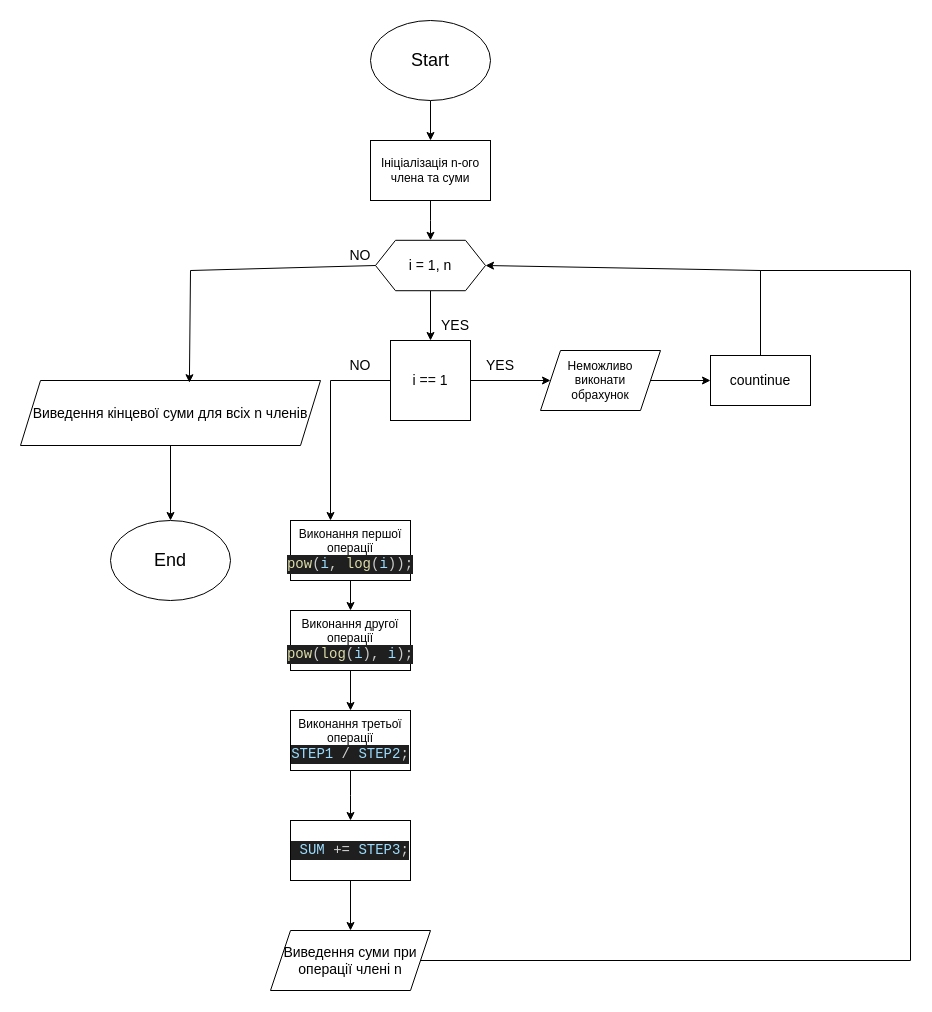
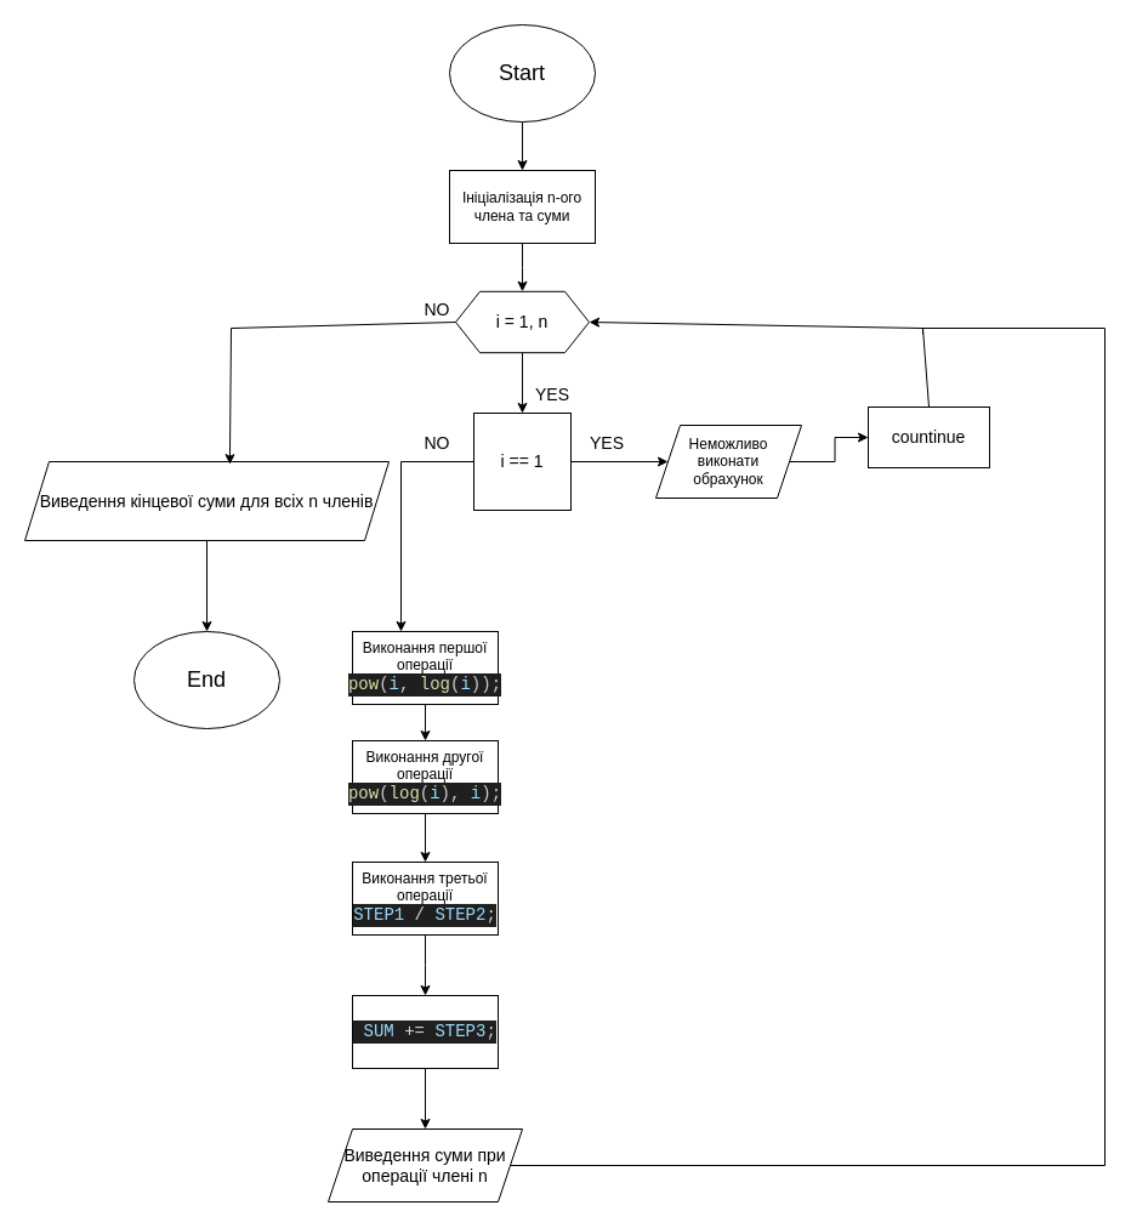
  <mxCell id="0" />
  <mxCell id="1" parent="0" />
  <mxCell id="2" value="" style="edgeStyle=orthogonalEdgeStyle;rounded=0;orthogonalLoop=1;jettySize=auto;html=1;" edge="1" parent="1" source="3" target="5"><mxGeometry relative="1" as="geometry" /></mxCell>
  <mxCell id="3" value="&lt;font style=&quot;font-size: 18px;&quot;&gt;Start&lt;/font&gt;" style="ellipse;whiteSpace=wrap;html=1;" vertex="1" parent="1"><mxGeometry x="370" y="20" width="120" height="80" as="geometry" /></mxCell>
  <mxCell id="4" value="" style="edgeStyle=orthogonalEdgeStyle;rounded=0;orthogonalLoop=1;jettySize=auto;html=1;" edge="1" parent="1" source="5" target="7"><mxGeometry relative="1" as="geometry" /></mxCell>
  <mxCell id="5" value="Ініціалізація&amp;nbsp;n-ого члена та суми" style="rounded=0;whiteSpace=wrap;html=1;" vertex="1" parent="1"><mxGeometry x="370" y="140" width="120" height="60" as="geometry" /></mxCell>
  <mxCell id="6" value="" style="edgeStyle=orthogonalEdgeStyle;rounded=0;orthogonalLoop=1;jettySize=auto;html=1;" edge="1" parent="1" source="7" target="9"><mxGeometry relative="1" as="geometry" /></mxCell>
  <mxCell id="7" value="&lt;span style=&quot;font-size: 14px;&quot;&gt;i = 1, n&lt;/span&gt;" style="shape=hexagon;perimeter=hexagonPerimeter2;whiteSpace=wrap;html=1;fixedSize=1;" vertex="1" parent="1"><mxGeometry x="375" y="239.8" width="110" height="50.41" as="geometry" /></mxCell>
  <mxCell id="8" value="" style="edgeStyle=orthogonalEdgeStyle;rounded=0;orthogonalLoop=1;jettySize=auto;html=1;" edge="1" parent="1" source="9" target="11"><mxGeometry relative="1" as="geometry" /></mxCell>
  <mxCell id="9" value="&lt;font style=&quot;font-size: 14px;&quot;&gt;i == 1&lt;/font&gt;" style="whiteSpace=wrap;html=1;rounded=0;" vertex="1" parent="1"><mxGeometry x="390" y="340" width="80" height="80" as="geometry" /></mxCell>
  <mxCell id="10" value="" style="edgeStyle=orthogonalEdgeStyle;rounded=0;orthogonalLoop=1;jettySize=auto;html=1;" edge="1" parent="1" source="11" target="13"><mxGeometry relative="1" as="geometry" /></mxCell>
  <mxCell id="11" value="Неможливо виконати &lt;br&gt;обрахунок" style="shape=parallelogram;perimeter=parallelogramPerimeter;whiteSpace=wrap;html=1;fixedSize=1;" vertex="1" parent="1"><mxGeometry x="540" y="350" width="120" height="60" as="geometry" /></mxCell>
  <mxCell id="12" value="&lt;font style=&quot;font-size: 14px;&quot;&gt;YES&lt;/font&gt;" style="text;strokeColor=none;align=center;fillColor=none;html=1;verticalAlign=middle;whiteSpace=wrap;rounded=0;" vertex="1" parent="1"><mxGeometry x="470" y="350" width="60" height="30" as="geometry" /></mxCell>
- <mxCell id="13" value="&lt;font style=&quot;font-size: 14px;&quot;&gt;countinue&lt;/font&gt;" style="rounded=0;whiteSpace=wrap;html=1;" vertex="1" parent="1"><mxGeometry x="710" y="355" width="100" height="50" as="geometry" /></mxCell>
+ <mxCell id="13" value="&lt;font style=&quot;font-size: 14px;&quot;&gt;countinue&lt;/font&gt;" style="rounded=0;whiteSpace=wrap;html=1;" vertex="1" parent="1"><mxGeometry x="715" y="335" width="100" height="50" as="geometry" /></mxCell>
  <mxCell id="14" value="" style="endArrow=none;html=1;rounded=0;exitX=0.5;exitY=0;exitDx=0;exitDy=0;" edge="1" parent="1" source="13"><mxGeometry width="50" height="50" relative="1" as="geometry"><mxPoint x="660" y="370" as="sourcePoint" /><mxPoint x="760" y="270" as="targetPoint" /></mxGeometry></mxCell>
  <mxCell id="15" value="" style="endArrow=classic;html=1;rounded=0;entryX=1;entryY=0.5;entryDx=0;entryDy=0;" edge="1" parent="1" target="7"><mxGeometry width="50" height="50" relative="1" as="geometry"><mxPoint x="760" y="275" as="sourcePoint" /><mxPoint x="710" y="320" as="targetPoint" /><Array as="points"><mxPoint x="760" y="270" /></Array></mxGeometry></mxCell>
  <mxCell id="16" value="" style="endArrow=none;html=1;rounded=0;entryX=0;entryY=0.5;entryDx=0;entryDy=0;" edge="1" parent="1" target="9"><mxGeometry width="50" height="50" relative="1" as="geometry"><mxPoint x="330" y="380" as="sourcePoint" /><mxPoint x="380" y="380" as="targetPoint" /></mxGeometry></mxCell>
  <mxCell id="17" value="" style="edgeStyle=orthogonalEdgeStyle;rounded=0;orthogonalLoop=1;jettySize=auto;html=1;" edge="1" parent="1" source="18" target="20"><mxGeometry relative="1" as="geometry" /></mxCell>
  <mxCell id="18" value="Виконання першої операції&lt;br&gt;&lt;div style=&quot;color: rgb(204, 204, 204); background-color: rgb(31, 31, 31); font-family: Consolas, &amp;quot;Courier New&amp;quot;, monospace; font-size: 14px; line-height: 19px; white-space: pre;&quot;&gt;&lt;span style=&quot;color: #dcdcaa;&quot;&gt;pow&lt;/span&gt;(&lt;span style=&quot;color: #9cdcfe;&quot;&gt;i&lt;/span&gt;, &lt;span style=&quot;color: #dcdcaa;&quot;&gt;log&lt;/span&gt;(&lt;span style=&quot;color: #9cdcfe;&quot;&gt;i&lt;/span&gt;));&lt;/div&gt;" style="rounded=0;whiteSpace=wrap;html=1;" vertex="1" parent="1"><mxGeometry x="290" y="520" width="120" height="60" as="geometry" /></mxCell>
  <mxCell id="19" value="" style="edgeStyle=orthogonalEdgeStyle;rounded=0;orthogonalLoop=1;jettySize=auto;html=1;" edge="1" parent="1" source="20" target="22"><mxGeometry relative="1" as="geometry" /></mxCell>
  <mxCell id="20" value="Виконання другої операції&lt;br&gt;&lt;div style=&quot;color: rgb(204, 204, 204); background-color: rgb(31, 31, 31); font-family: Consolas, &amp;quot;Courier New&amp;quot;, monospace; font-size: 14px; line-height: 19px; white-space: pre;&quot;&gt;&lt;span style=&quot;color: #dcdcaa;&quot;&gt;pow&lt;/span&gt;(&lt;span style=&quot;color: #dcdcaa;&quot;&gt;log&lt;/span&gt;(&lt;span style=&quot;color: #9cdcfe;&quot;&gt;i&lt;/span&gt;), &lt;span style=&quot;color: #9cdcfe;&quot;&gt;i&lt;/span&gt;);&lt;/div&gt;" style="rounded=0;whiteSpace=wrap;html=1;" vertex="1" parent="1"><mxGeometry x="290" y="610" width="120" height="60" as="geometry" /></mxCell>
  <mxCell id="21" value="" style="edgeStyle=orthogonalEdgeStyle;rounded=0;orthogonalLoop=1;jettySize=auto;html=1;" edge="1" parent="1" source="22"><mxGeometry relative="1" as="geometry"><mxPoint x="350" y="820" as="targetPoint" /></mxGeometry></mxCell>
  <mxCell id="22" value="Виконання третьої операції&lt;br&gt;&lt;div style=&quot;color: rgb(204, 204, 204); background-color: rgb(31, 31, 31); font-family: Consolas, &amp;quot;Courier New&amp;quot;, monospace; font-size: 14px; line-height: 19px; white-space: pre;&quot;&gt;&lt;span style=&quot;color: #9cdcfe;&quot;&gt;STEP1&lt;/span&gt; &lt;span style=&quot;color: #d4d4d4;&quot;&gt;/&lt;/span&gt; &lt;span style=&quot;color: #9cdcfe;&quot;&gt;STEP2&lt;/span&gt;;&lt;/div&gt;" style="rounded=0;whiteSpace=wrap;html=1;" vertex="1" parent="1"><mxGeometry x="290" y="710" width="120" height="60" as="geometry" /></mxCell>
  <mxCell id="23" value="" style="endArrow=classic;html=1;rounded=0;" edge="1" parent="1"><mxGeometry width="50" height="50" relative="1" as="geometry"><mxPoint x="330" y="380" as="sourcePoint" /><mxPoint x="330" y="520" as="targetPoint" /></mxGeometry></mxCell>
  <mxCell id="24" value="&lt;font style=&quot;font-size: 14px;&quot;&gt;NO&lt;/font&gt;" style="text;strokeColor=none;align=center;fillColor=none;html=1;verticalAlign=middle;whiteSpace=wrap;rounded=0;" vertex="1" parent="1"><mxGeometry x="330" y="350" width="60" height="30" as="geometry" /></mxCell>
  <mxCell id="25" value="&lt;font style=&quot;font-size: 14px;&quot;&gt;YES&lt;/font&gt;" style="text;strokeColor=none;align=center;fillColor=none;html=1;verticalAlign=middle;whiteSpace=wrap;rounded=0;" vertex="1" parent="1"><mxGeometry x="425" y="310" width="60" height="30" as="geometry" /></mxCell>
  <mxCell id="26" value="" style="endArrow=none;html=1;rounded=0;exitX=1;exitY=0.5;exitDx=0;exitDy=0;" edge="1" parent="1" source="37"><mxGeometry width="50" height="50" relative="1" as="geometry"><mxPoint x="420" y="850" as="sourcePoint" /><mxPoint x="910" y="960" as="targetPoint" /></mxGeometry></mxCell>
  <mxCell id="27" value="" style="endArrow=none;html=1;rounded=0;" edge="1" parent="1"><mxGeometry width="50" height="50" relative="1" as="geometry"><mxPoint x="910" y="960" as="sourcePoint" /><mxPoint x="910" y="270" as="targetPoint" /></mxGeometry></mxCell>
  <mxCell id="28" value="" style="endArrow=none;html=1;rounded=0;" edge="1" parent="1"><mxGeometry width="50" height="50" relative="1" as="geometry"><mxPoint x="910" y="270" as="sourcePoint" /><mxPoint x="760" y="270" as="targetPoint" /></mxGeometry></mxCell>
  <mxCell id="29" value="&lt;font style=&quot;font-size: 14px;&quot;&gt;NO&lt;/font&gt;" style="text;strokeColor=none;align=center;fillColor=none;html=1;verticalAlign=middle;whiteSpace=wrap;rounded=0;" vertex="1" parent="1"><mxGeometry x="330" y="239.8" width="60" height="30" as="geometry" /></mxCell>
  <mxCell id="30" value="" style="endArrow=none;html=1;rounded=0;entryX=0;entryY=0.5;entryDx=0;entryDy=0;" edge="1" parent="1" target="7"><mxGeometry width="50" height="50" relative="1" as="geometry"><mxPoint x="190" y="270" as="sourcePoint" /><mxPoint x="500" y="300" as="targetPoint" /></mxGeometry></mxCell>
  <mxCell id="31" value="" style="edgeStyle=orthogonalEdgeStyle;rounded=0;orthogonalLoop=1;jettySize=auto;html=1;" edge="1" parent="1" source="32" target="34"><mxGeometry relative="1" as="geometry" /></mxCell>
  <mxCell id="32" value="&lt;font style=&quot;font-size: 14px;&quot;&gt;Виведення кінцевої суми для всіх n членів&lt;/font&gt;" style="shape=parallelogram;perimeter=parallelogramPerimeter;whiteSpace=wrap;html=1;fixedSize=1;" vertex="1" parent="1"><mxGeometry x="20" y="380" width="300" height="65" as="geometry" /></mxCell>
  <mxCell id="33" value="" style="endArrow=classic;html=1;rounded=0;entryX=0.563;entryY=0.034;entryDx=0;entryDy=0;entryPerimeter=0;" edge="1" parent="1" target="32"><mxGeometry width="50" height="50" relative="1" as="geometry"><mxPoint x="190" y="270" as="sourcePoint" /><mxPoint x="670" y="380" as="targetPoint" /></mxGeometry></mxCell>
  <mxCell id="34" value="&lt;font style=&quot;font-size: 18px;&quot;&gt;End&lt;/font&gt;" style="ellipse;whiteSpace=wrap;html=1;" vertex="1" parent="1"><mxGeometry x="110" y="520" width="120" height="80" as="geometry" /></mxCell>
  <mxCell id="35" value="" style="edgeStyle=orthogonalEdgeStyle;rounded=0;orthogonalLoop=1;jettySize=auto;html=1;" edge="1" parent="1" source="36" target="37"><mxGeometry relative="1" as="geometry" /></mxCell>
  <mxCell id="36" value="&lt;div style=&quot;color: rgb(204, 204, 204); background-color: rgb(31, 31, 31); font-family: Consolas, &amp;quot;Courier New&amp;quot;, monospace; font-size: 14px; line-height: 19px; white-space: pre;&quot;&gt;&amp;nbsp;&lt;span style=&quot;color: #9cdcfe;&quot;&gt;SUM&lt;/span&gt; &lt;span style=&quot;color: #d4d4d4;&quot;&gt;+=&lt;/span&gt; &lt;span style=&quot;color: #9cdcfe;&quot;&gt;STEP3&lt;/span&gt;;&lt;/div&gt;" style="rounded=0;whiteSpace=wrap;html=1;" vertex="1" parent="1"><mxGeometry x="290" y="820" width="120" height="60" as="geometry" /></mxCell>
  <mxCell id="37" value="&lt;font style=&quot;font-size: 14px;&quot;&gt;Виведення суми при операції члені n&lt;/font&gt;" style="shape=parallelogram;perimeter=parallelogramPerimeter;whiteSpace=wrap;html=1;fixedSize=1;" vertex="1" parent="1"><mxGeometry y="930" width="160" height="60" as="geometry" x="270" /></mxCell>
